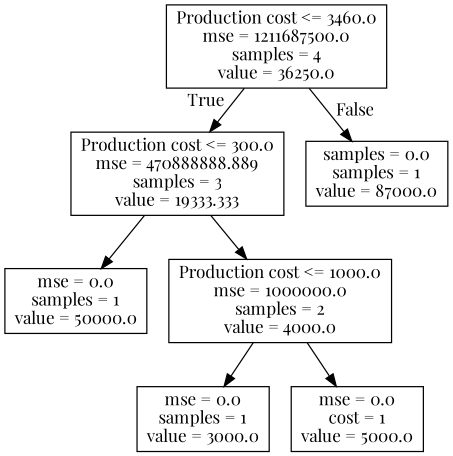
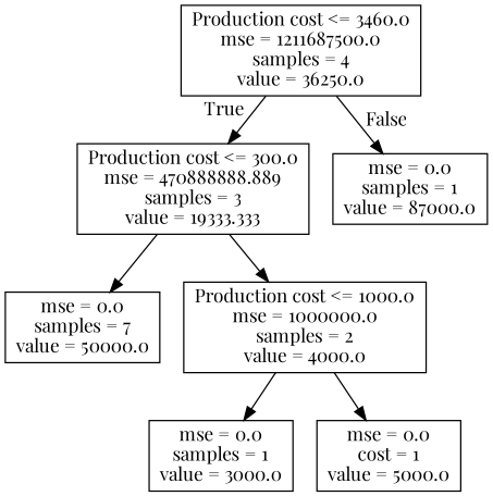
  digraph {
    fontname="Playfair Display"
    node [fontname="Playfair Display" shape=box]
    edge [fontname="Playfair Display"]
    n1 [label="Production cost <= 3460.0\nmse = 1211687500.0\nsamples = 4\nvalue = 36250.0"]
    n2 [label="Production cost <= 300.0\nmse = 470888888.889\nsamples = 3\nvalue = 19333.333"]
-   n3 [label="samples = 0.0\nsamples = 1\nvalue = 87000.0"]
-   n4 [label="mse = 0.0\nsamples = 1\nvalue = 50000.0"]
+   n3 [label="mse = 0.0\nsamples = 1\nvalue = 87000.0"]
+   n4 [label="mse = 0.0\nsamples = 7\nvalue = 50000.0"]
    n5 [label="Production cost <= 1000.0\nmse = 1000000.0\nsamples = 2\nvalue = 4000.0"]
    n6 [label="mse = 0.0\nsamples = 1\nvalue = 3000.0"]
    n7 [label="mse = 0.0\ncost = 1\nvalue = 5000.0"]
    n1 -> n2 [headlabel=True labelangle=45 labeldistance=2.5]
    n1 -> n3 [headlabel=False labelangle=-45 labeldistance=2.5]
    n2 -> n4
    n2 -> n5
    n5 -> n6
    n5 -> n7
  }
